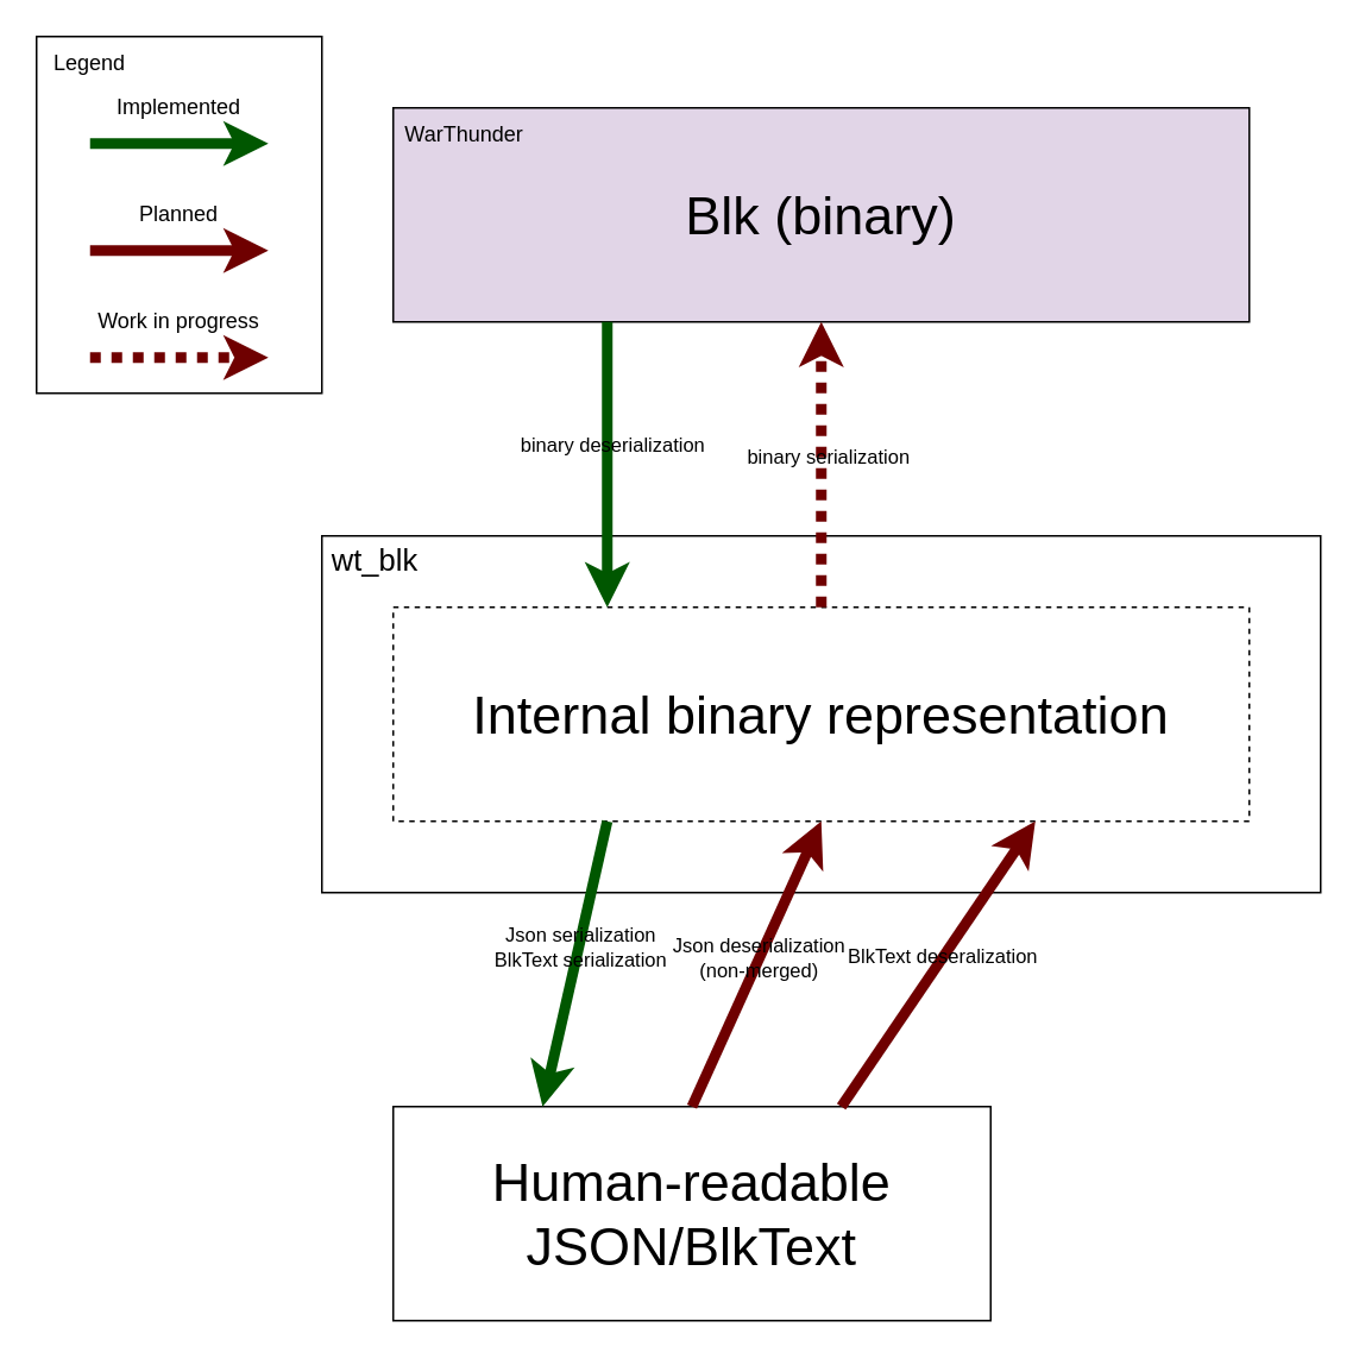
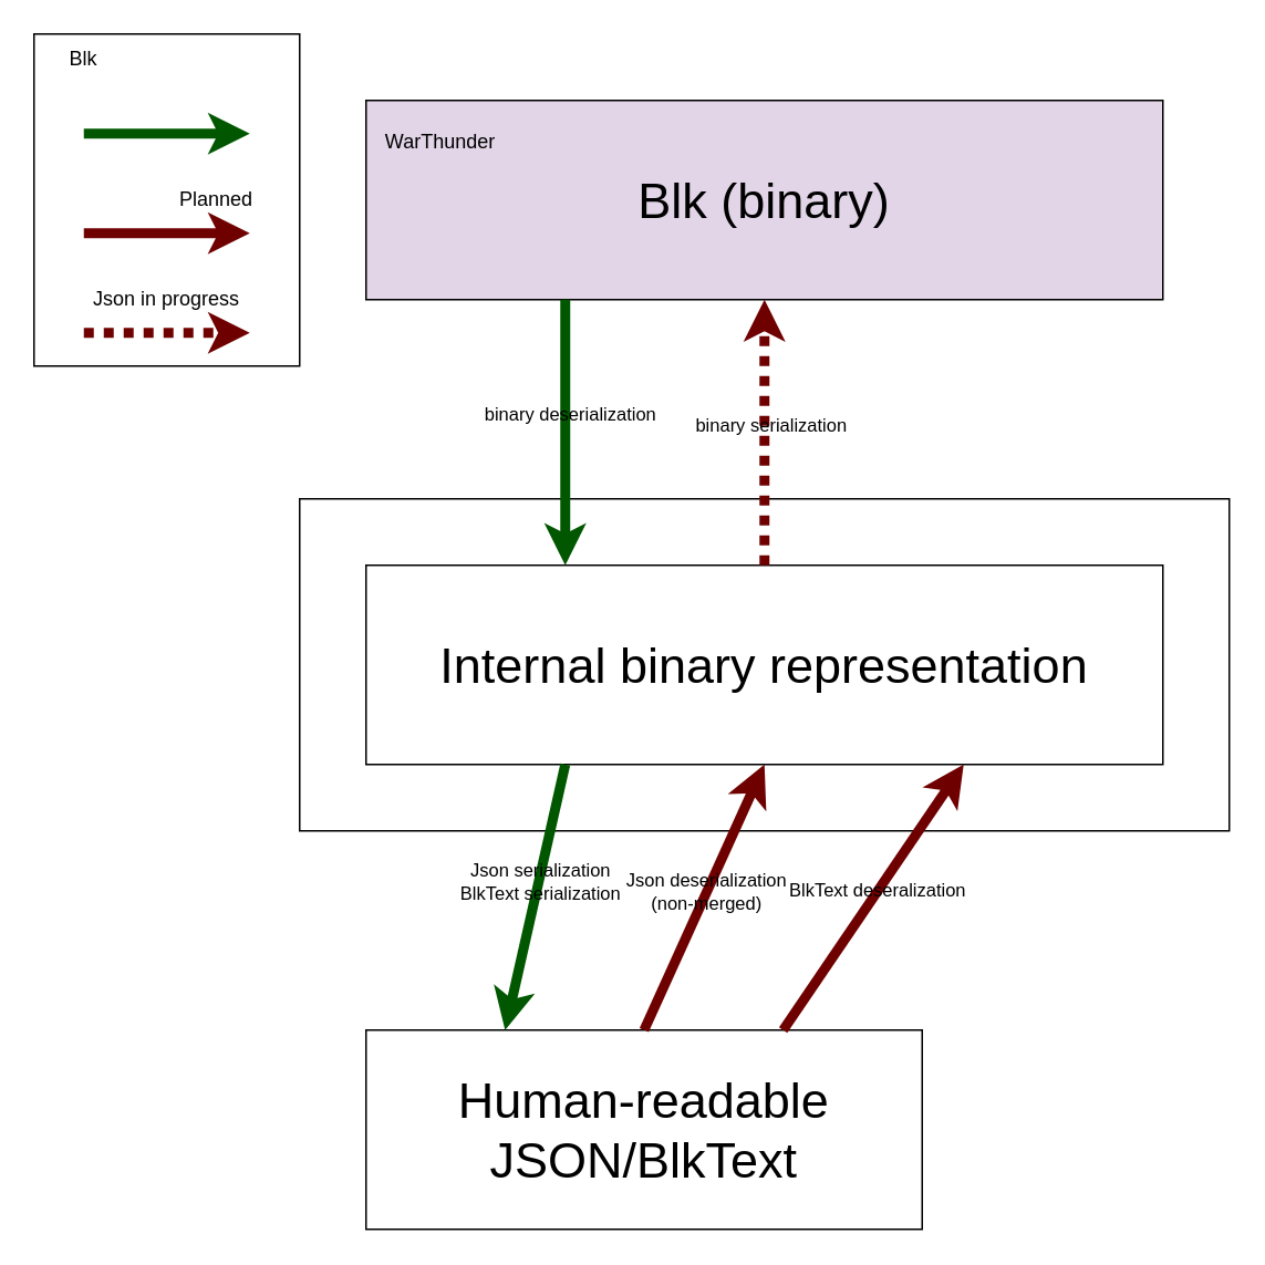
  <mxCell id="0" />
  <mxCell id="1" parent="0" />
  <mxCell id="2" value="" style="rounded=0;whiteSpace=wrap;html=1;labelBackgroundColor=none;" parent="1" vertex="1"><mxGeometry x="180" y="300" width="560" height="200" as="geometry" /></mxCell>
- <mxCell id="3" value="&lt;font style=&quot;font-size: 17px;&quot;&gt;wt_blk&lt;/font&gt;" style="text;html=1;strokeColor=none;fillColor=none;align=center;verticalAlign=middle;whiteSpace=wrap;rounded=0;labelBackgroundColor=none;" parent="1" vertex="1"><mxGeometry x="180" y="300" width="60" height="30" as="geometry" /></mxCell>
  <mxCell id="4" value="&lt;font style=&quot;font-size: 30px;&quot;&gt;Blk (binary)&lt;/font&gt;" style="rounded=0;whiteSpace=wrap;html=1;labelBackgroundColor=none;fillColor=#e1d5e7;" parent="1" vertex="1"><mxGeometry x="220" y="60" width="480" height="120" as="geometry" /></mxCell>
- <mxCell id="5" value="WarThunder" style="text;html=1;strokeColor=none;fillColor=none;align=center;verticalAlign=middle;whiteSpace=wrap;rounded=0;labelBackgroundColor=none;" parent="1" vertex="1"><mxGeometry x="220" y="60" width="80" height="30" as="geometry" /></mxCell>
- <mxCell id="6" value="&lt;font style=&quot;font-size: 30px;&quot;&gt;Internal binary representation&lt;/font&gt;" style="rounded=0;whiteSpace=wrap;html=1;labelBackgroundColor=none;dashed=1;" parent="1" vertex="1"><mxGeometry x="220" y="340" width="480" height="120" as="geometry" /></mxCell>
+ <mxCell id="5" value="WarThunder" style="text;html=1;strokeColor=none;fillColor=none;align=center;verticalAlign=middle;whiteSpace=wrap;rounded=0;labelBackgroundColor=none;" parent="1" vertex="1"><mxGeometry x="225" y="70" width="80" height="30" as="geometry" /></mxCell>
+ <mxCell id="6" value="&lt;font style=&quot;font-size: 30px;&quot;&gt;Internal binary representation&lt;/font&gt;" style="rounded=0;whiteSpace=wrap;html=1;labelBackgroundColor=none;" parent="1" vertex="1"><mxGeometry x="220" y="340" width="480" height="120" as="geometry" /></mxCell>
  <mxCell id="7" value="" style="endArrow=classic;html=1;rounded=0;exitX=0.5;exitY=0;exitDx=0;exitDy=0;entryX=0.5;entryY=1;entryDx=0;entryDy=0;dashed=1;dashPattern=1 1;labelBackgroundColor=none;fontColor=default;fillColor=#a20025;strokeColor=#6F0000;strokeWidth=6;" parent="1" source="6" target="4" edge="1"><mxGeometry width="50" height="50" relative="1" as="geometry"><mxPoint x="300" y="330" as="sourcePoint" /><mxPoint x="460" y="220" as="targetPoint" /></mxGeometry></mxCell>
  <mxCell id="8" value="binary serialization" style="edgeLabel;html=1;align=center;verticalAlign=middle;resizable=0;points=[];labelBackgroundColor=none;rounded=0;" parent="7" vertex="1" connectable="0"><mxGeometry x="0.062" y="-3" relative="1" as="geometry"><mxPoint as="offset" /></mxGeometry></mxCell>
  <mxCell id="9" value="" style="endArrow=classic;html=1;rounded=0;exitX=0.25;exitY=1;exitDx=0;exitDy=0;entryX=0.25;entryY=0;entryDx=0;entryDy=0;labelBackgroundColor=none;fontColor=default;fillColor=#008a00;strokeColor=#005700;strokeWidth=6;" parent="1" source="4" target="6" edge="1"><mxGeometry width="50" height="50" relative="1" as="geometry"><mxPoint x="300" y="330" as="sourcePoint" /><mxPoint x="300" y="230" as="targetPoint" /></mxGeometry></mxCell>
  <mxCell id="10" value="binary deserialization" style="edgeLabel;html=1;align=center;verticalAlign=middle;resizable=0;points=[];labelBackgroundColor=none;rounded=0;" parent="9" vertex="1" connectable="0"><mxGeometry x="-0.153" y="2" relative="1" as="geometry"><mxPoint as="offset" /></mxGeometry></mxCell>
  <mxCell id="11" value="&lt;font style=&quot;font-size: 30px;&quot;&gt;Human-readable JSON/BlkText&lt;/font&gt;" style="rounded=0;whiteSpace=wrap;html=1;labelBackgroundColor=none;" parent="1" vertex="1"><mxGeometry x="220" y="620" width="335" height="120" as="geometry" /></mxCell>
  <mxCell id="12" value="" style="endArrow=classic;html=1;rounded=0;exitX=0.25;exitY=1;exitDx=0;exitDy=0;entryX=0.25;entryY=0;entryDx=0;entryDy=0;labelBackgroundColor=none;fontColor=default;fillColor=#008a00;strokeColor=#005700;strokeWidth=6;" parent="1" source="6" target="11" edge="1"><mxGeometry width="50" height="50" relative="1" as="geometry"><mxPoint x="570" y="410" as="sourcePoint" /><mxPoint x="620" y="360" as="targetPoint" /></mxGeometry></mxCell>
  <mxCell id="13" value="Json serialization&lt;br&gt;BlkText serialization" style="edgeLabel;html=1;align=center;verticalAlign=middle;resizable=0;points=[];labelBackgroundColor=none;rounded=0;" parent="12" vertex="1" connectable="0"><mxGeometry x="-0.12" relative="1" as="geometry"><mxPoint as="offset" /></mxGeometry></mxCell>
  <mxCell id="14" value="" style="endArrow=classic;html=1;rounded=0;exitX=0.5;exitY=0;exitDx=0;exitDy=0;entryX=0.5;entryY=1;entryDx=0;entryDy=0;labelBackgroundColor=none;fontColor=default;fillColor=#a20025;strokeColor=#6F0000;strokeWidth=6;" parent="1" source="11" target="6" edge="1"><mxGeometry width="50" height="50" relative="1" as="geometry"><mxPoint x="480" y="570" as="sourcePoint" /><mxPoint x="620" y="360" as="targetPoint" /></mxGeometry></mxCell>
  <mxCell id="15" value="Json deserialization&lt;br&gt;(non-merged)" style="edgeLabel;html=1;align=center;verticalAlign=middle;resizable=0;points=[];labelBackgroundColor=none;rounded=0;" parent="14" vertex="1" connectable="0"><mxGeometry x="0.04" y="1" relative="1" as="geometry"><mxPoint as="offset" /></mxGeometry></mxCell>
  <mxCell id="16" value="" style="endArrow=classic;html=1;rounded=0;exitX=0.75;exitY=0;exitDx=0;exitDy=0;entryX=0.75;entryY=1;entryDx=0;entryDy=0;labelBackgroundColor=none;fontColor=default;fillColor=#a20025;strokeColor=#6F0000;strokeWidth=6;" parent="1" source="11" target="6" edge="1"><mxGeometry width="50" height="50" relative="1" as="geometry"><mxPoint x="570" y="410" as="sourcePoint" /><mxPoint x="620" y="360" as="targetPoint" /></mxGeometry></mxCell>
  <mxCell id="17" value="BlkText deseralization" style="edgeLabel;html=1;align=center;verticalAlign=middle;resizable=0;points=[];labelBackgroundColor=none;rounded=0;" parent="16" vertex="1" connectable="0"><mxGeometry x="0.04" y="1" relative="1" as="geometry"><mxPoint as="offset" /></mxGeometry></mxCell>
  <mxCell id="18" value="" style="rounded=0;whiteSpace=wrap;html=1;labelBackgroundColor=none;" parent="1" vertex="1"><mxGeometry width="160" height="200" as="geometry" x="20" y="20" /></mxCell>
- <mxCell id="19" value="Legend" style="text;html=1;strokeColor=none;fillColor=none;align=center;verticalAlign=middle;whiteSpace=wrap;rounded=0;labelBackgroundColor=none;" parent="1" vertex="1"><mxGeometry width="60" height="30" as="geometry" x="20" y="20" /></mxCell>
+ <mxCell id="19" value="Blk" style="text;html=1;strokeColor=none;fillColor=none;align=center;verticalAlign=middle;whiteSpace=wrap;rounded=0;labelBackgroundColor=none;" parent="1" vertex="1"><mxGeometry width="60" height="30" as="geometry" x="20" y="20" /></mxCell>
  <mxCell id="20" value="" style="endArrow=classic;html=1;rounded=0;elbow=horizontal;labelBackgroundColor=none;fontColor=default;fillColor=#008a00;strokeColor=#005700;strokeWidth=6;" parent="1" edge="1"><mxGeometry width="50" height="50" relative="1" as="geometry"><mxPoint x="50" y="80" as="sourcePoint" /><mxPoint x="150" y="80" as="targetPoint" /></mxGeometry></mxCell>
- <mxCell id="21" value="Implemented" style="text;html=1;strokeColor=none;fillColor=none;align=center;verticalAlign=middle;whiteSpace=wrap;rounded=0;labelBackgroundColor=none;" parent="1" vertex="1"><mxGeometry x="70" y="50" width="60" height="20" as="geometry" /></mxCell>
  <mxCell id="22" value="" style="endArrow=classic;html=1;rounded=0;elbow=horizontal;labelBackgroundColor=none;fontColor=default;fillColor=#a20025;strokeColor=#6F0000;strokeWidth=6;" parent="1" edge="1"><mxGeometry width="50" height="50" relative="1" as="geometry"><mxPoint x="50" y="140" as="sourcePoint" /><mxPoint x="150" y="140" as="targetPoint" /></mxGeometry></mxCell>
- <mxCell id="23" value="Planned" style="text;html=1;strokeColor=none;fillColor=none;align=center;verticalAlign=middle;whiteSpace=wrap;rounded=0;labelBackgroundColor=none;" parent="1" vertex="1"><mxGeometry x="70" y="110" width="60" height="20" as="geometry" /></mxCell>
+ <mxCell id="23" value="Planned" style="text;html=1;strokeColor=none;fillColor=none;align=center;verticalAlign=middle;whiteSpace=wrap;rounded=0;labelBackgroundColor=none;" parent="1" vertex="1"><mxGeometry x="100" y="110" width="60" height="20" as="geometry" /></mxCell>
  <mxCell id="24" value="" style="endArrow=classic;html=1;rounded=0;elbow=horizontal;dashed=1;dashPattern=1 1;labelBackgroundColor=none;fontColor=default;fillColor=#a20025;strokeColor=#6F0000;strokeWidth=6;" parent="1" edge="1"><mxGeometry width="50" height="50" relative="1" as="geometry"><mxPoint x="50" y="200" as="sourcePoint" /><mxPoint x="150" y="200" as="targetPoint" /></mxGeometry></mxCell>
- <mxCell id="25" value="Work in progress" style="text;html=1;strokeColor=none;fillColor=none;align=center;verticalAlign=middle;whiteSpace=wrap;rounded=0;labelBackgroundColor=none;" parent="1" vertex="1"><mxGeometry x="50" y="170" width="100" height="20" as="geometry" /></mxCell>
+ <mxCell id="25" value="Json in progress" style="text;html=1;strokeColor=none;fillColor=none;align=center;verticalAlign=middle;whiteSpace=wrap;rounded=0;labelBackgroundColor=none;" parent="1" vertex="1"><mxGeometry x="50" y="170" width="100" height="20" as="geometry" /></mxCell>
